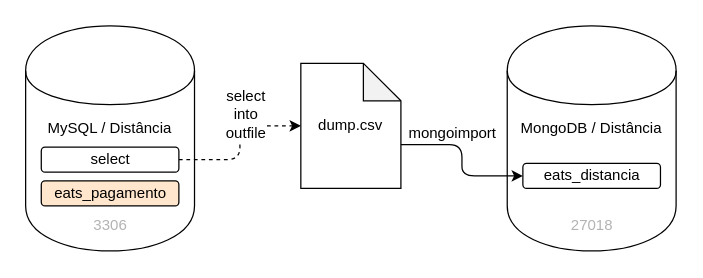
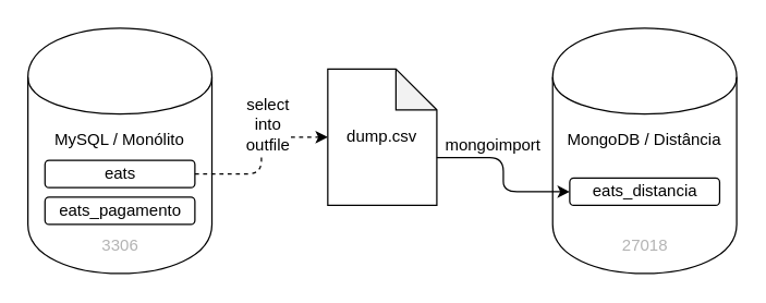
  <mxCell id="0" />
  <mxCell id="1" parent="0" />
- <mxCell id="2" value="MySQL / Distância" style="shape=cylinder;whiteSpace=wrap;html=1;boundedLbl=1;backgroundOutline=1;verticalAlign=top;spacing=0;spacingTop=30;" vertex="1" parent="1"><mxGeometry x="20" y="20" width="135" height="180" as="geometry" /></mxCell>
+ <mxCell id="2" value="MySQL / Monólito" style="shape=cylinder;whiteSpace=wrap;html=1;boundedLbl=1;backgroundOutline=1;verticalAlign=top;spacing=0;spacingTop=30;" vertex="1" parent="1"><mxGeometry x="20" y="20" width="135" height="180" as="geometry" /></mxCell>
  <mxCell id="3" value="dump.csv" style="shape=note;whiteSpace=wrap;html=1;backgroundOutline=1;darkOpacity=0.05;" vertex="1" parent="1"><mxGeometry x="240" y="50" width="80" height="100" as="geometry" /></mxCell>
  <mxCell id="4" value="MongoDB / Distância" style="shape=cylinder;whiteSpace=wrap;html=1;boundedLbl=1;backgroundOutline=1;verticalAlign=top;spacing=0;spacingTop=30;" vertex="1" parent="1"><mxGeometry x="405" y="20" width="135" height="180" as="geometry" /></mxCell>
  <mxCell id="5" value="eats_distancia" style="rounded=1;whiteSpace=wrap;html=1;align=center;" vertex="1" parent="1"><mxGeometry x="417.5" y="130" width="110" height="20" as="geometry" /></mxCell>
  <mxCell id="6" style="edgeStyle=orthogonalEdgeStyle;rounded=1;orthogonalLoop=1;jettySize=auto;html=1;exitX=1;exitY=0.5;exitDx=0;exitDy=0;fontColor=#B3B3B3;dashed=1;" edge="1" parent="1" source="11" target="3"><mxGeometry relative="1" as="geometry" /></mxCell>
  <mxCell id="7" value="&lt;font color=&quot;#000000&quot;&gt;select&lt;br&gt;into&lt;br&gt;outfile&lt;/font&gt;" style="text;html=1;resizable=0;points=[];align=center;verticalAlign=middle;labelBackgroundColor=#ffffff;fontColor=#B3B3B3;spacing=0;spacingLeft=30;spacingBottom=40;" vertex="1" connectable="0" parent="6"><mxGeometry x="-0.391" y="17" relative="1" as="geometry"><mxPoint as="offset" /></mxGeometry></mxCell>
- <mxCell id="8" value="eats_pagamento" style="rounded=1;whiteSpace=wrap;html=1;align=center;fillColor=#ffe6cc;" vertex="1" parent="1"><mxGeometry x="32.5" y="144" width="110" height="20" as="geometry" /></mxCell>
+ <mxCell id="8" value="eats_pagamento" style="rounded=1;whiteSpace=wrap;html=1;align=center;" vertex="1" parent="1"><mxGeometry x="32.5" y="144" width="110" height="20" as="geometry" /></mxCell>
  <mxCell id="9" value="3306" style="text;html=1;strokeColor=none;fillColor=none;align=center;verticalAlign=middle;whiteSpace=wrap;rounded=0;fontColor=#B3B3B3;" vertex="1" parent="1"><mxGeometry x="68" y="170" width="40" height="20" as="geometry" /></mxCell>
  <mxCell id="10" value="27018" style="text;html=1;strokeColor=none;fillColor=none;align=center;verticalAlign=middle;whiteSpace=wrap;rounded=0;fontColor=#B3B3B3;" vertex="1" parent="1"><mxGeometry x="452.5" y="170" width="40" height="20" as="geometry" /></mxCell>
- <mxCell id="11" value="select" style="rounded=1;whiteSpace=wrap;html=1;align=center;" vertex="1" parent="1"><mxGeometry x="32.5" y="117" width="110" height="20" as="geometry" /></mxCell>
+ <mxCell id="11" value="eats" style="rounded=1;whiteSpace=wrap;html=1;align=center;" vertex="1" parent="1"><mxGeometry x="32.5" y="117" width="110" height="20" as="geometry" /></mxCell>
  <mxCell id="12" style="edgeStyle=orthogonalEdgeStyle;rounded=1;orthogonalLoop=1;jettySize=auto;html=1;exitX=0;exitY=0;exitDx=80;exitDy=65;exitPerimeter=0;entryX=0;entryY=0.5;entryDx=0;entryDy=0;fontColor=#B3B3B3;" edge="1" parent="1" source="3" target="5"><mxGeometry relative="1" as="geometry" /></mxCell>
  <mxCell id="13" value="&lt;font color=&quot;#000000&quot;&gt;mongoimport&lt;/font&gt;" style="text;html=1;resizable=0;points=[];align=center;verticalAlign=bottom;labelBackgroundColor=#ffffff;fontColor=#B3B3B3;spacing=0;spacingBottom=4;" vertex="1" connectable="0" parent="12"><mxGeometry x="-0.35" y="-1" relative="1" as="geometry"><mxPoint as="offset" /></mxGeometry></mxCell>
